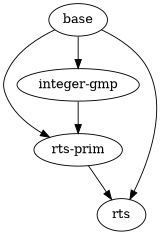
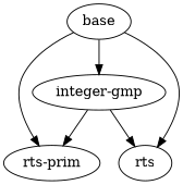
  digraph {
    n1 [label=base]
    n2 [label="rts-prim"]
    n3 [label="integer-gmp"]
    n4 [label=rts]
    n1 -> n2
    n1 -> n3
    n1 -> n4
-   n2 -> n4
+   n3 -> n4
    n3 -> n2
  }
